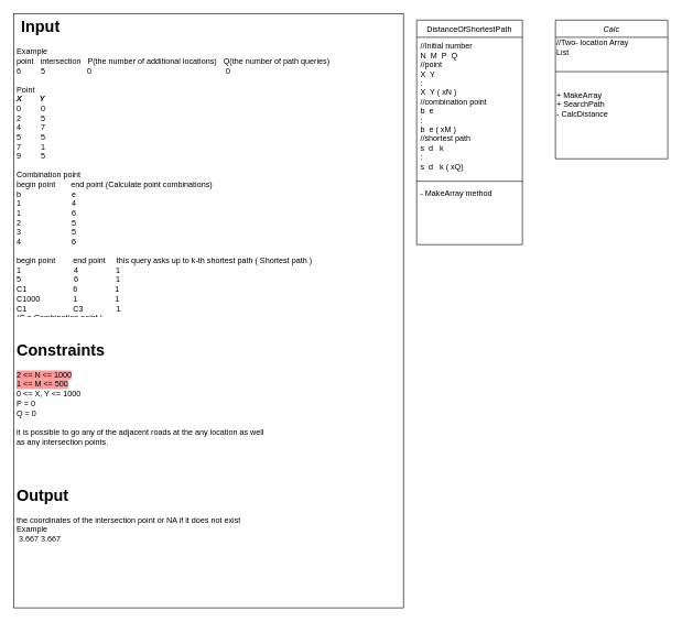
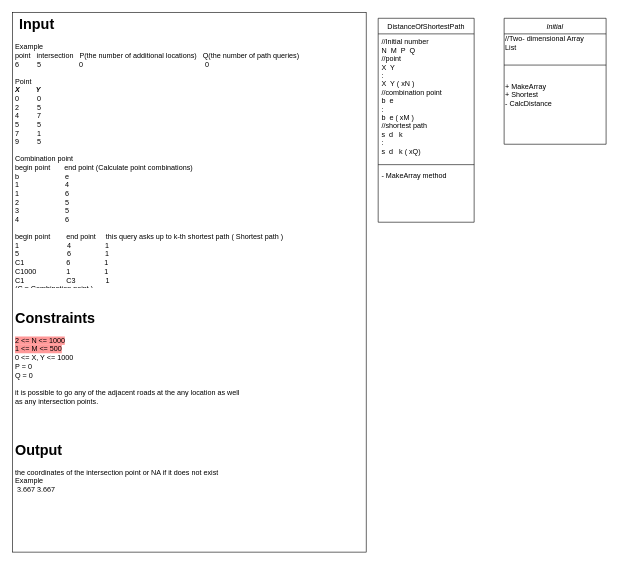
  <mxCell id="0" />
  <mxCell id="1" parent="0" />
  <mxCell id="2" value="" style="rounded=0;whiteSpace=wrap;html=1;" parent="1" vertex="1"><mxGeometry x="20" y="20" width="590" height="900" as="geometry" /></mxCell>
  <mxCell id="3" value="&lt;h1&gt;&lt;span style=&quot;background-color: rgb(255 , 255 , 255)&quot;&gt;&amp;nbsp;Input&lt;/span&gt;&lt;/h1&gt;&lt;div&gt;&lt;span style=&quot;background-color: rgb(255 , 255 , 255)&quot;&gt;Example&lt;/span&gt;&lt;/div&gt;&lt;div&gt;&lt;span style=&quot;background-color: rgb(255 , 255 , 255)&quot;&gt;point&amp;nbsp; &amp;nbsp;intersection&amp;nbsp; &amp;nbsp;P(the number of additional locations)&amp;nbsp; &amp;nbsp;Q(the number of path queries)&lt;/span&gt;&lt;/div&gt;&lt;div&gt;&lt;span style=&quot;background-color: rgb(255 , 255 , 255)&quot;&gt;6&amp;nbsp; &amp;nbsp; &amp;nbsp; &amp;nbsp; &amp;nbsp;5&amp;nbsp; &amp;nbsp; &amp;nbsp; &amp;nbsp; &amp;nbsp; &amp;nbsp; &amp;nbsp; &amp;nbsp; &amp;nbsp; &amp;nbsp;0&amp;nbsp; &amp;nbsp; &amp;nbsp; &amp;nbsp; &amp;nbsp; &amp;nbsp; &amp;nbsp; &amp;nbsp; &amp;nbsp; &amp;nbsp; &amp;nbsp; &amp;nbsp; &amp;nbsp; &amp;nbsp; &amp;nbsp; &amp;nbsp; &amp;nbsp; &amp;nbsp; &amp;nbsp; &amp;nbsp; &amp;nbsp; &amp;nbsp; &amp;nbsp; &amp;nbsp; &amp;nbsp; &amp;nbsp; &amp;nbsp; &amp;nbsp; &amp;nbsp; &amp;nbsp; &amp;nbsp;0&lt;/span&gt;&lt;/div&gt;&lt;div&gt;&lt;span style=&quot;background-color: rgb(255 , 255 , 255)&quot;&gt;&lt;br&gt;&lt;/span&gt;&lt;/div&gt;&lt;div&gt;&lt;span style=&quot;background-color: rgb(255 , 255 , 255)&quot;&gt;Point&lt;/span&gt;&lt;/div&gt;&lt;div&gt;&lt;i&gt;&lt;b style=&quot;background-color: rgb(255 , 255 , 255)&quot;&gt;X&amp;nbsp; &amp;nbsp; &amp;nbsp; &amp;nbsp; Y&lt;/b&gt;&lt;/i&gt;&lt;/div&gt;&lt;div&gt;&lt;span style=&quot;background-color: rgb(255 , 255 , 255)&quot;&gt;0&amp;nbsp; &amp;nbsp; &amp;nbsp; &amp;nbsp; &amp;nbsp;0&lt;/span&gt;&lt;/div&gt;&lt;div&gt;&lt;span style=&quot;background-color: rgb(255 , 255 , 255)&quot;&gt;2&amp;nbsp; &amp;nbsp; &amp;nbsp; &amp;nbsp; &amp;nbsp;5&lt;br&gt;4&amp;nbsp; &amp;nbsp; &amp;nbsp; &amp;nbsp; &amp;nbsp;7&lt;br&gt;5&amp;nbsp; &amp;nbsp; &amp;nbsp; &amp;nbsp; &amp;nbsp;5&lt;br&gt;7&amp;nbsp; &amp;nbsp; &amp;nbsp; &amp;nbsp; &amp;nbsp;1&lt;/span&gt;&lt;/div&gt;&lt;div&gt;&lt;span style=&quot;background-color: rgb(255 , 255 , 255)&quot;&gt;9&amp;nbsp; &amp;nbsp; &amp;nbsp; &amp;nbsp; &amp;nbsp;5&lt;/span&gt;&lt;/div&gt;&lt;div&gt;&lt;span style=&quot;background-color: rgb(255 , 255 , 255)&quot;&gt;&lt;br&gt;&lt;/span&gt;&lt;/div&gt;&lt;div&gt;&lt;span style=&quot;background-color: rgb(255 , 255 , 255)&quot;&gt;Combination point&lt;/span&gt;&lt;/div&gt;&lt;span style=&quot;background-color: rgb(255 , 255 , 255)&quot;&gt;begin point&amp;nbsp; &amp;nbsp; &amp;nbsp; &amp;nbsp;end point (Calculate point combinations)&lt;br&gt;b&amp;nbsp; &amp;nbsp; &amp;nbsp; &amp;nbsp; &amp;nbsp; &amp;nbsp; &amp;nbsp; &amp;nbsp; &amp;nbsp; &amp;nbsp; &amp;nbsp; &amp;nbsp;e&lt;br&gt;&lt;/span&gt;&lt;div&gt;&lt;span style=&quot;background-color: rgb(255 , 255 , 255)&quot;&gt;1&amp;nbsp; &amp;nbsp; &amp;nbsp; &amp;nbsp; &amp;nbsp; &amp;nbsp; &amp;nbsp; &amp;nbsp; &amp;nbsp; &amp;nbsp; &amp;nbsp; &amp;nbsp;4&lt;br&gt;1&amp;nbsp; &amp;nbsp; &amp;nbsp; &amp;nbsp; &amp;nbsp; &amp;nbsp; &amp;nbsp; &amp;nbsp; &amp;nbsp; &amp;nbsp; &amp;nbsp; &amp;nbsp;6&lt;/span&gt;&lt;/div&gt;&lt;div&gt;&lt;span style=&quot;background-color: rgb(255 , 255 , 255)&quot;&gt;2&amp;nbsp; &amp;nbsp; &amp;nbsp; &amp;nbsp; &amp;nbsp; &amp;nbsp; &amp;nbsp; &amp;nbsp; &amp;nbsp; &amp;nbsp; &amp;nbsp; &amp;nbsp;5&lt;/span&gt;&lt;/div&gt;&lt;div&gt;&lt;span style=&quot;background-color: rgb(255 , 255 , 255)&quot;&gt;3&amp;nbsp; &amp;nbsp; &amp;nbsp; &amp;nbsp; &amp;nbsp; &amp;nbsp; &amp;nbsp; &amp;nbsp; &amp;nbsp; &amp;nbsp; &amp;nbsp; &amp;nbsp;5&lt;/span&gt;&lt;/div&gt;&lt;div&gt;&lt;span style=&quot;background-color: rgb(255 , 255 , 255)&quot;&gt;4&amp;nbsp; &amp;nbsp; &amp;nbsp; &amp;nbsp; &amp;nbsp; &amp;nbsp; &amp;nbsp; &amp;nbsp; &amp;nbsp; &amp;nbsp; &amp;nbsp; &amp;nbsp;6&amp;nbsp;&lt;/span&gt;&lt;/div&gt;&lt;div&gt;&lt;span style=&quot;background-color: rgb(255 , 255 , 255)&quot;&gt;&lt;br&gt;&lt;/span&gt;&lt;/div&gt;&lt;div&gt;&lt;span style=&quot;background-color: rgb(255 , 255 , 255)&quot;&gt;begin point&amp;nbsp; &amp;nbsp; &amp;nbsp; &amp;nbsp; end point&amp;nbsp; &amp;nbsp; &amp;nbsp;&lt;/span&gt;&lt;span&gt;this query asks up to k-th shortest path&amp;nbsp;&lt;/span&gt;&lt;span style=&quot;background-color: rgb(255 , 255 , 255)&quot;&gt;( Shortest path )&amp;nbsp;&lt;/span&gt;&lt;/div&gt;&lt;div&gt;&lt;span style=&quot;background-color: rgb(255 , 255 , 255)&quot;&gt;1&amp;nbsp; &amp;nbsp; &amp;nbsp; &amp;nbsp; &amp;nbsp; &amp;nbsp; &amp;nbsp; &amp;nbsp; &amp;nbsp; &amp;nbsp; &amp;nbsp; &amp;nbsp; 4&amp;nbsp; &amp;nbsp; &amp;nbsp; &amp;nbsp; &amp;nbsp; &amp;nbsp; &amp;nbsp; &amp;nbsp; &amp;nbsp;1&lt;/span&gt;&lt;/div&gt;&lt;div&gt;&lt;span style=&quot;background-color: rgb(255 , 255 , 255)&quot;&gt;5&amp;nbsp; &amp;nbsp; &amp;nbsp; &amp;nbsp; &amp;nbsp; &amp;nbsp; &amp;nbsp; &amp;nbsp; &amp;nbsp; &amp;nbsp; &amp;nbsp; &amp;nbsp; 6&amp;nbsp; &amp;nbsp; &amp;nbsp; &amp;nbsp; &amp;nbsp; &amp;nbsp; &amp;nbsp; &amp;nbsp; &amp;nbsp;1&lt;/span&gt;&lt;/div&gt;&lt;div&gt;&lt;span style=&quot;background-color: rgb(255 , 255 , 255)&quot;&gt;C1&amp;nbsp; &amp;nbsp; &amp;nbsp; &amp;nbsp; &amp;nbsp; &amp;nbsp; &amp;nbsp; &amp;nbsp; &amp;nbsp; &amp;nbsp; &amp;nbsp;6&amp;nbsp; &amp;nbsp; &amp;nbsp; &amp;nbsp; &amp;nbsp; &amp;nbsp; &amp;nbsp; &amp;nbsp; &amp;nbsp;1&lt;/span&gt;&lt;/div&gt;&lt;div&gt;&lt;span style=&quot;background-color: rgb(255 , 255 , 255)&quot;&gt;C1000&amp;nbsp; &amp;nbsp; &amp;nbsp; &amp;nbsp; &amp;nbsp; &amp;nbsp; &amp;nbsp; &amp;nbsp;1&amp;nbsp; &amp;nbsp; &amp;nbsp; &amp;nbsp; &amp;nbsp; &amp;nbsp; &amp;nbsp; &amp;nbsp; &amp;nbsp;1&lt;/span&gt;&lt;/div&gt;&lt;div&gt;&lt;span style=&quot;background-color: rgb(255 , 255 , 255)&quot;&gt;C1&amp;nbsp; &amp;nbsp; &amp;nbsp; &amp;nbsp; &amp;nbsp; &amp;nbsp; &amp;nbsp; &amp;nbsp; &amp;nbsp; &amp;nbsp; &amp;nbsp;C3&amp;nbsp; &amp;nbsp; &amp;nbsp; &amp;nbsp; &amp;nbsp; &amp;nbsp; &amp;nbsp; &amp;nbsp;1&lt;/span&gt;&lt;/div&gt;&lt;div&gt;&lt;span style=&quot;background-color: rgb(255 , 255 , 255)&quot;&gt;(C = Combination point )&lt;/span&gt;&lt;br&gt;&lt;/div&gt;" style="text;html=1;strokeColor=none;fillColor=none;spacing=5;spacingTop=-20;whiteSpace=wrap;overflow=hidden;rounded=0;align=left;" parent="1" vertex="1"><mxGeometry x="20" y="20" width="540" height="460" as="geometry" /></mxCell>
  <mxCell id="4" value="&lt;h1&gt;Constraints&lt;/h1&gt;&lt;div&gt;&lt;span style=&quot;background-color: rgb(255 , 153 , 153)&quot;&gt;2 &amp;lt;= N &amp;lt;= 1000&lt;/span&gt;&lt;/div&gt;&lt;div&gt;&lt;span style=&quot;background-color: rgb(255 , 153 , 153)&quot;&gt;1 &amp;lt;= M &amp;lt;= 500&lt;/span&gt;&lt;/div&gt;&lt;div&gt;0 &amp;lt;= X, Y &amp;lt;= 1000&lt;/div&gt;&lt;div&gt;P = 0&lt;/div&gt;&lt;div&gt;Q = 0&lt;/div&gt;&lt;div&gt;&lt;br&gt;&lt;/div&gt;&lt;div&gt;it is possible to go any of the adjacent roads at the any location as well as any intersection points.&amp;nbsp;&lt;br&gt;&lt;/div&gt;" style="text;html=1;strokeColor=none;fillColor=none;spacing=5;spacingTop=-20;whiteSpace=wrap;overflow=hidden;rounded=0;align=left;" parent="1" vertex="1"><mxGeometry x="20" y="510" width="390" height="229" as="geometry" /></mxCell>
  <mxCell id="5" value="&lt;h1&gt;Output&lt;/h1&gt;&lt;div&gt;the coordinates of the intersection point or NA if it does not exist&lt;br&gt;&lt;/div&gt;&lt;div&gt;Example&amp;nbsp;&lt;/div&gt;&lt;div&gt;&amp;nbsp;3.667 3.667&lt;/div&gt;" style="text;html=1;strokeColor=none;fillColor=none;spacing=5;spacingTop=-20;whiteSpace=wrap;overflow=hidden;rounded=0;" parent="1" vertex="1"><mxGeometry x="20" y="730" width="350" height="90" as="geometry" /></mxCell>
  <mxCell id="6" value="DistanceOfShortestPath" style="swimlane;fontStyle=0;align=center;verticalAlign=top;childLayout=stackLayout;horizontal=1;startSize=26;horizontalStack=0;resizeParent=1;resizeLast=0;collapsible=1;marginBottom=0;rounded=0;shadow=0;strokeWidth=1;" parent="1" vertex="1"><mxGeometry x="630" y="30" width="160" height="340" as="geometry"><mxRectangle x="550" y="140" width="160" height="26" as="alternateBounds" /></mxGeometry></mxCell>
  <mxCell id="7" value="//Initial number&#10;N  M  P  Q&#10;//point&#10;X  Y&#10;:&#10;X  Y ( xN )&#10;//combination point&#10;b  e&#10;:&#10;b  e ( xM )&#10;//shortest path&#10;s  d   k&#10;:&#10;s  d   k ( xQ)" style="text;align=left;verticalAlign=top;spacingLeft=4;spacingRight=4;overflow=hidden;rotatable=0;points=[[0,0.5],[1,0.5]];portConstraint=eastwest;" parent="6" vertex="1"><mxGeometry y="26" width="160" height="214" as="geometry" /></mxCell>
  <mxCell id="8" value="" style="line;html=1;strokeWidth=1;align=left;verticalAlign=middle;spacingTop=-1;spacingLeft=3;spacingRight=3;rotatable=0;labelPosition=right;points=[];portConstraint=eastwest;" parent="6" vertex="1"><mxGeometry y="240" width="160" height="8" as="geometry" /></mxCell>
  <mxCell id="9" value="- MakeArray method" style="text;align=left;verticalAlign=top;spacingLeft=4;spacingRight=4;overflow=hidden;rotatable=0;points=[[0,0.5],[1,0.5]];portConstraint=eastwest;" parent="6" vertex="1"><mxGeometry y="248" width="160" height="92" as="geometry" /></mxCell>
- <mxCell id="10" value="Calc" style="swimlane;fontStyle=2;align=center;verticalAlign=top;childLayout=stackLayout;horizontal=1;startSize=26;horizontalStack=0;resizeParent=1;resizeLast=0;collapsible=1;marginBottom=0;rounded=0;shadow=0;strokeWidth=1;" parent="1" vertex="1"><mxGeometry x="840" y="30" width="170" height="210" as="geometry"><mxRectangle x="-140" y="40" width="160" height="26" as="alternateBounds" /></mxGeometry></mxCell>
- <mxCell id="11" value="//Two- location Array&lt;br&gt;List" style="text;html=1;align=left;verticalAlign=middle;resizable=0;points=[];autosize=1;" vertex="1" parent="10"><mxGeometry y="26" width="170" height="30" as="geometry" /></mxCell>
+ <mxCell id="10" value="Initial" style="swimlane;fontStyle=2;align=center;verticalAlign=top;childLayout=stackLayout;horizontal=1;startSize=26;horizontalStack=0;resizeParent=1;resizeLast=0;collapsible=1;marginBottom=0;rounded=0;shadow=0;strokeWidth=1;" parent="1" vertex="1"><mxGeometry x="840" y="30" width="170" height="210" as="geometry"><mxRectangle x="-140" y="40" width="160" height="26" as="alternateBounds" /></mxGeometry></mxCell>
+ <mxCell id="11" value="//Two- dimensional Array&lt;br&gt;List" style="text;html=1;align=left;verticalAlign=middle;resizable=0;points=[];autosize=1;" vertex="1" parent="10"><mxGeometry y="26" width="170" height="30" as="geometry" /></mxCell>
  <mxCell id="12" value="" style="line;html=1;strokeWidth=1;align=left;verticalAlign=middle;spacingTop=-1;spacingLeft=3;spacingRight=3;rotatable=0;labelPosition=right;points=[];portConstraint=eastwest;" parent="10" vertex="1"><mxGeometry y="56" width="170" height="44" as="geometry" /></mxCell>
- <mxCell id="13" value="+ MakeArray&lt;br&gt;+ SearchPath&amp;nbsp;&lt;br&gt;- CalcDistance&lt;br&gt;&lt;br&gt;" style="text;html=1;align=left;verticalAlign=top;resizable=0;points=[];autosize=1;" parent="10" vertex="1"><mxGeometry y="100" width="170" height="60" as="geometry" /></mxCell>
+ <mxCell id="13" value="+ MakeArray&lt;br&gt;+ Shortest&amp;nbsp;&lt;br&gt;- CalcDistance&lt;br&gt;&lt;br&gt;" style="text;html=1;align=left;verticalAlign=top;resizable=0;points=[];autosize=1;" parent="10" vertex="1"><mxGeometry y="100" width="170" height="60" as="geometry" /></mxCell>
